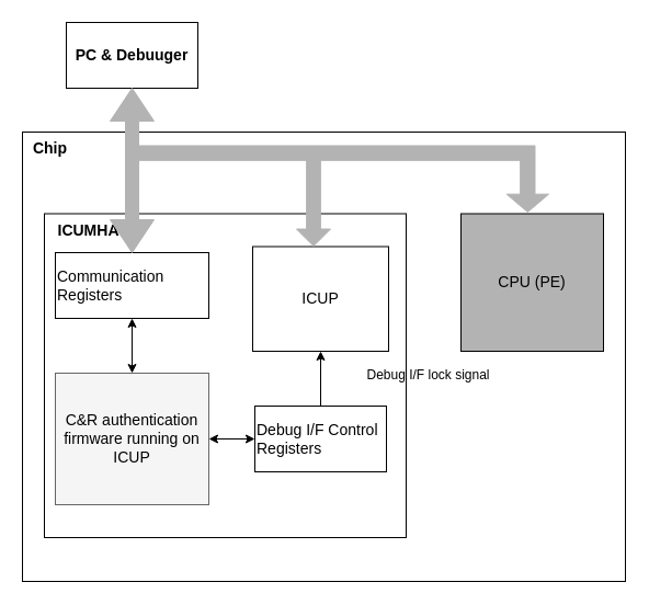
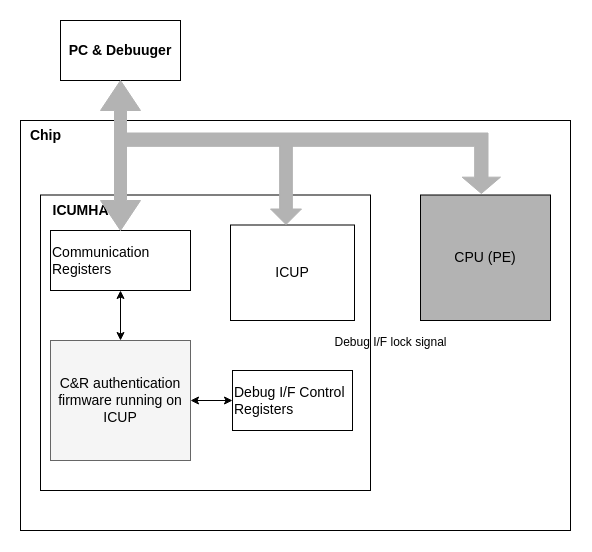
  <mxCell id="0" />
  <mxCell id="1" parent="0" />
  <mxCell id="2" value="PC &amp;amp; Debuuger" style="rounded=0;whiteSpace=wrap;html=1;fontSize=14;fontStyle=1" vertex="1" parent="1"><mxGeometry x="60" y="20" width="120" height="60" as="geometry" /></mxCell>
  <mxCell id="3" value="" style="rounded=0;whiteSpace=wrap;html=1;fontSize=14;" vertex="1" parent="1"><mxGeometry x="20" y="120" width="550" height="410" as="geometry" /></mxCell>
  <mxCell id="4" value="&lt;font style=&quot;font-size: 14px;&quot;&gt;Chip&lt;/font&gt;" style="text;html=1;align=center;verticalAlign=middle;resizable=0;points=[];autosize=1;strokeColor=none;fillColor=none;fontStyle=1" vertex="1" parent="1"><mxGeometry x="20" y="120" width="50" height="30" as="geometry" /></mxCell>
  <mxCell id="5" value="" style="rounded=0;whiteSpace=wrap;html=1;fontSize=14;" vertex="1" parent="1"><mxGeometry x="40" y="194.5" width="330" height="295.5" as="geometry" /></mxCell>
  <mxCell id="6" value="&lt;font style=&quot;font-size: 14px;&quot;&gt;ICUMHA&lt;/font&gt;" style="text;html=1;align=center;verticalAlign=middle;resizable=0;points=[];autosize=1;strokeColor=none;fillColor=none;fontStyle=1" vertex="1" parent="1"><mxGeometry x="40" y="194.5" width="80" height="30" as="geometry" /></mxCell>
  <mxCell id="7" value="CPU (PE)" style="rounded=0;whiteSpace=wrap;html=1;fontSize=14;fillColor=#b3b3b3;" vertex="1" parent="1"><mxGeometry x="420" y="194.5" width="130" height="125.5" as="geometry" /></mxCell>
  <mxCell id="8" value="Communication Registers" style="rounded=0;whiteSpace=wrap;html=1;fontSize=14;align=left;" vertex="1" parent="1"><mxGeometry x="50" y="230" width="140" height="60" as="geometry" /></mxCell>
  <mxCell id="9" value="ICUP" style="rounded=0;whiteSpace=wrap;html=1;fontSize=14;" vertex="1" parent="1"><mxGeometry x="230" y="224.5" width="124" height="95.5" as="geometry" /></mxCell>
  <mxCell id="10" value="Debug I/F Control Registers" style="rounded=0;whiteSpace=wrap;html=1;fontSize=14;align=left;" vertex="1" parent="1"><mxGeometry x="232" y="370" width="120" height="60" as="geometry" /></mxCell>
  <mxCell id="11" value="C&amp;amp;R authentication firmware running on ICUP" style="rounded=0;html=1;fontSize=14;labelBackgroundColor=none;fillColor=#f5f5f5;strokeColor=#666666;gradientColor=none;whiteSpace=wrap;" vertex="1" parent="1"><mxGeometry x="50" y="340" width="140" height="120" as="geometry" /></mxCell>
  <mxCell id="12" value="" style="endArrow=classic;startArrow=classic;html=1;rounded=0;exitX=0.5;exitY=0;exitDx=0;exitDy=0;entryX=0.5;entryY=1;entryDx=0;entryDy=0;" edge="1" parent="1" source="11" target="8"><mxGeometry width="50" height="50" relative="1" as="geometry"><mxPoint x="270" y="230" as="sourcePoint" /><mxPoint x="320" y="180" as="targetPoint" /></mxGeometry></mxCell>
  <mxCell id="13" value="" style="endArrow=classic;startArrow=classic;html=1;rounded=0;exitX=1;exitY=0.5;exitDx=0;exitDy=0;entryX=0;entryY=0.5;entryDx=0;entryDy=0;" edge="1" parent="1" source="11" target="10"><mxGeometry width="50" height="50" relative="1" as="geometry"><mxPoint x="130" y="350" as="sourcePoint" /><mxPoint x="130" y="300" as="targetPoint" /></mxGeometry></mxCell>
- <mxCell id="14" value="" style="endArrow=classic;html=1;rounded=0;entryX=0.5;entryY=1;entryDx=0;entryDy=0;" edge="1" parent="1" source="10" target="9"><mxGeometry width="50" height="50" relative="1" as="geometry"><mxPoint x="240" y="430" as="sourcePoint" /><mxPoint x="290" y="380" as="targetPoint" /></mxGeometry></mxCell>
  <mxCell id="15" value="Debug I/F lock signal" style="text;html=1;align=center;verticalAlign=middle;resizable=0;points=[];autosize=1;strokeColor=none;fillColor=none;" vertex="1" parent="1"><mxGeometry x="320" y="327.25" width="140" height="30" as="geometry" /></mxCell>
  <mxCell id="16" value="" style="shape=doubleArrow;direction=south;whiteSpace=wrap;html=1;gradientColor=none;fillStyle=solid;fillColor=#B3B3B3;strokeColor=#B3B3B3;" vertex="1" parent="1"><mxGeometry x="100" y="80" width="40" height="150" as="geometry" /></mxCell>
  <mxCell id="17" value="" style="html=1;shadow=0;dashed=0;align=center;verticalAlign=middle;shape=mxgraph.arrows2.bendArrow;dy=6.67;dx=16.33;notch=0;arrowHead=38.33;rounded=0;direction=south;fillColor=#B3B3B3;strokeColor=#B3B3B3;" vertex="1" parent="1"><mxGeometry x="126" y="132.5" width="374" height="60.5" as="geometry" /></mxCell>
  <mxCell id="18" value="" style="html=1;shadow=0;dashed=0;align=center;verticalAlign=middle;shape=mxgraph.arrows2.arrow;dy=0.59;dx=15.5;direction=south;notch=0;strokeColor=#B3B3B3;fillColor=#B3B3B3;" vertex="1" parent="1"><mxGeometry x="270" y="144" width="31" height="80" as="geometry" /></mxCell>
